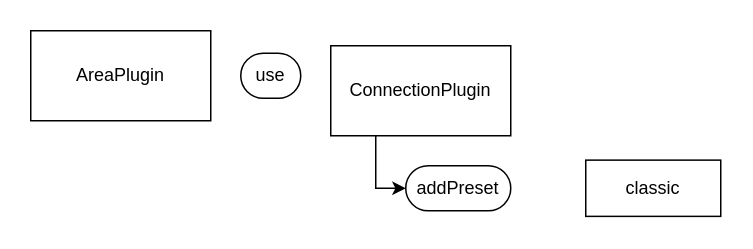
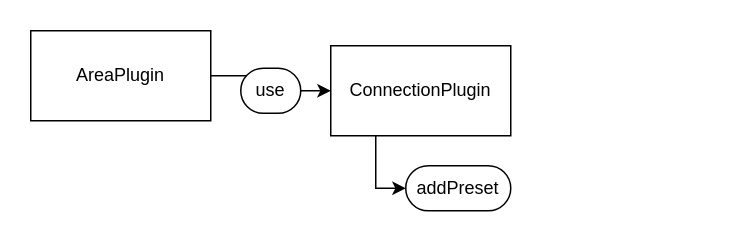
  <mxCell id="0" />
  <mxCell id="1" parent="0" />
  <mxCell id="2" style="edgeStyle=orthogonalEdgeStyle;rounded=0;orthogonalLoop=1;jettySize=auto;html=1;exitX=0.25;exitY=1;exitDx=0;exitDy=0;entryX=0;entryY=0.5;entryDx=0;entryDy=0;" parent="1" source="3" target="4" edge="1"><mxGeometry relative="1" as="geometry" /></mxCell>
  <mxCell id="3" value="ConnectionPlugin" style="rounded=0;whiteSpace=wrap;html=1;" parent="1" vertex="1"><mxGeometry x="220" y="30" width="120" height="60" as="geometry" /></mxCell>
  <mxCell id="4" value="addPreset" style="rounded=1;whiteSpace=wrap;html=1;arcSize=50;" parent="1" vertex="1"><mxGeometry x="270" y="110" width="70" height="30" as="geometry" /></mxCell>
+ <mxCell id="5" style="edgeStyle=orthogonalEdgeStyle;rounded=0;orthogonalLoop=1;jettySize=auto;html=1;exitX=1;exitY=0.5;exitDx=0;exitDy=0;entryX=0;entryY=0.5;entryDx=0;entryDy=0;" edge="1" parent="1" source="6" target="3"><mxGeometry relative="1" as="geometry" /></mxCell>
  <mxCell id="6" value="AreaPlugin" style="rounded=0;whiteSpace=wrap;html=1;" vertex="1" parent="1"><mxGeometry x="20" y="20" width="120" height="60" as="geometry" /></mxCell>
- <mxCell id="7" value="use" style="rounded=1;whiteSpace=wrap;html=1;arcSize=50;" vertex="1" parent="1"><mxGeometry x="160" y="35" width="40" height="30" as="geometry" /></mxCell>
- <mxCell id="8" value="classic" style="rounded=0;whiteSpace=wrap;html=1;" vertex="1" parent="1"><mxGeometry x="390" y="106.25" width="90" height="37.5" as="geometry" /></mxCell>
+ <mxCell id="7" value="use" style="rounded=1;whiteSpace=wrap;html=1;arcSize=50;" vertex="1" parent="1"><mxGeometry x="160" y="45" width="40" height="30" as="geometry" /></mxCell>
